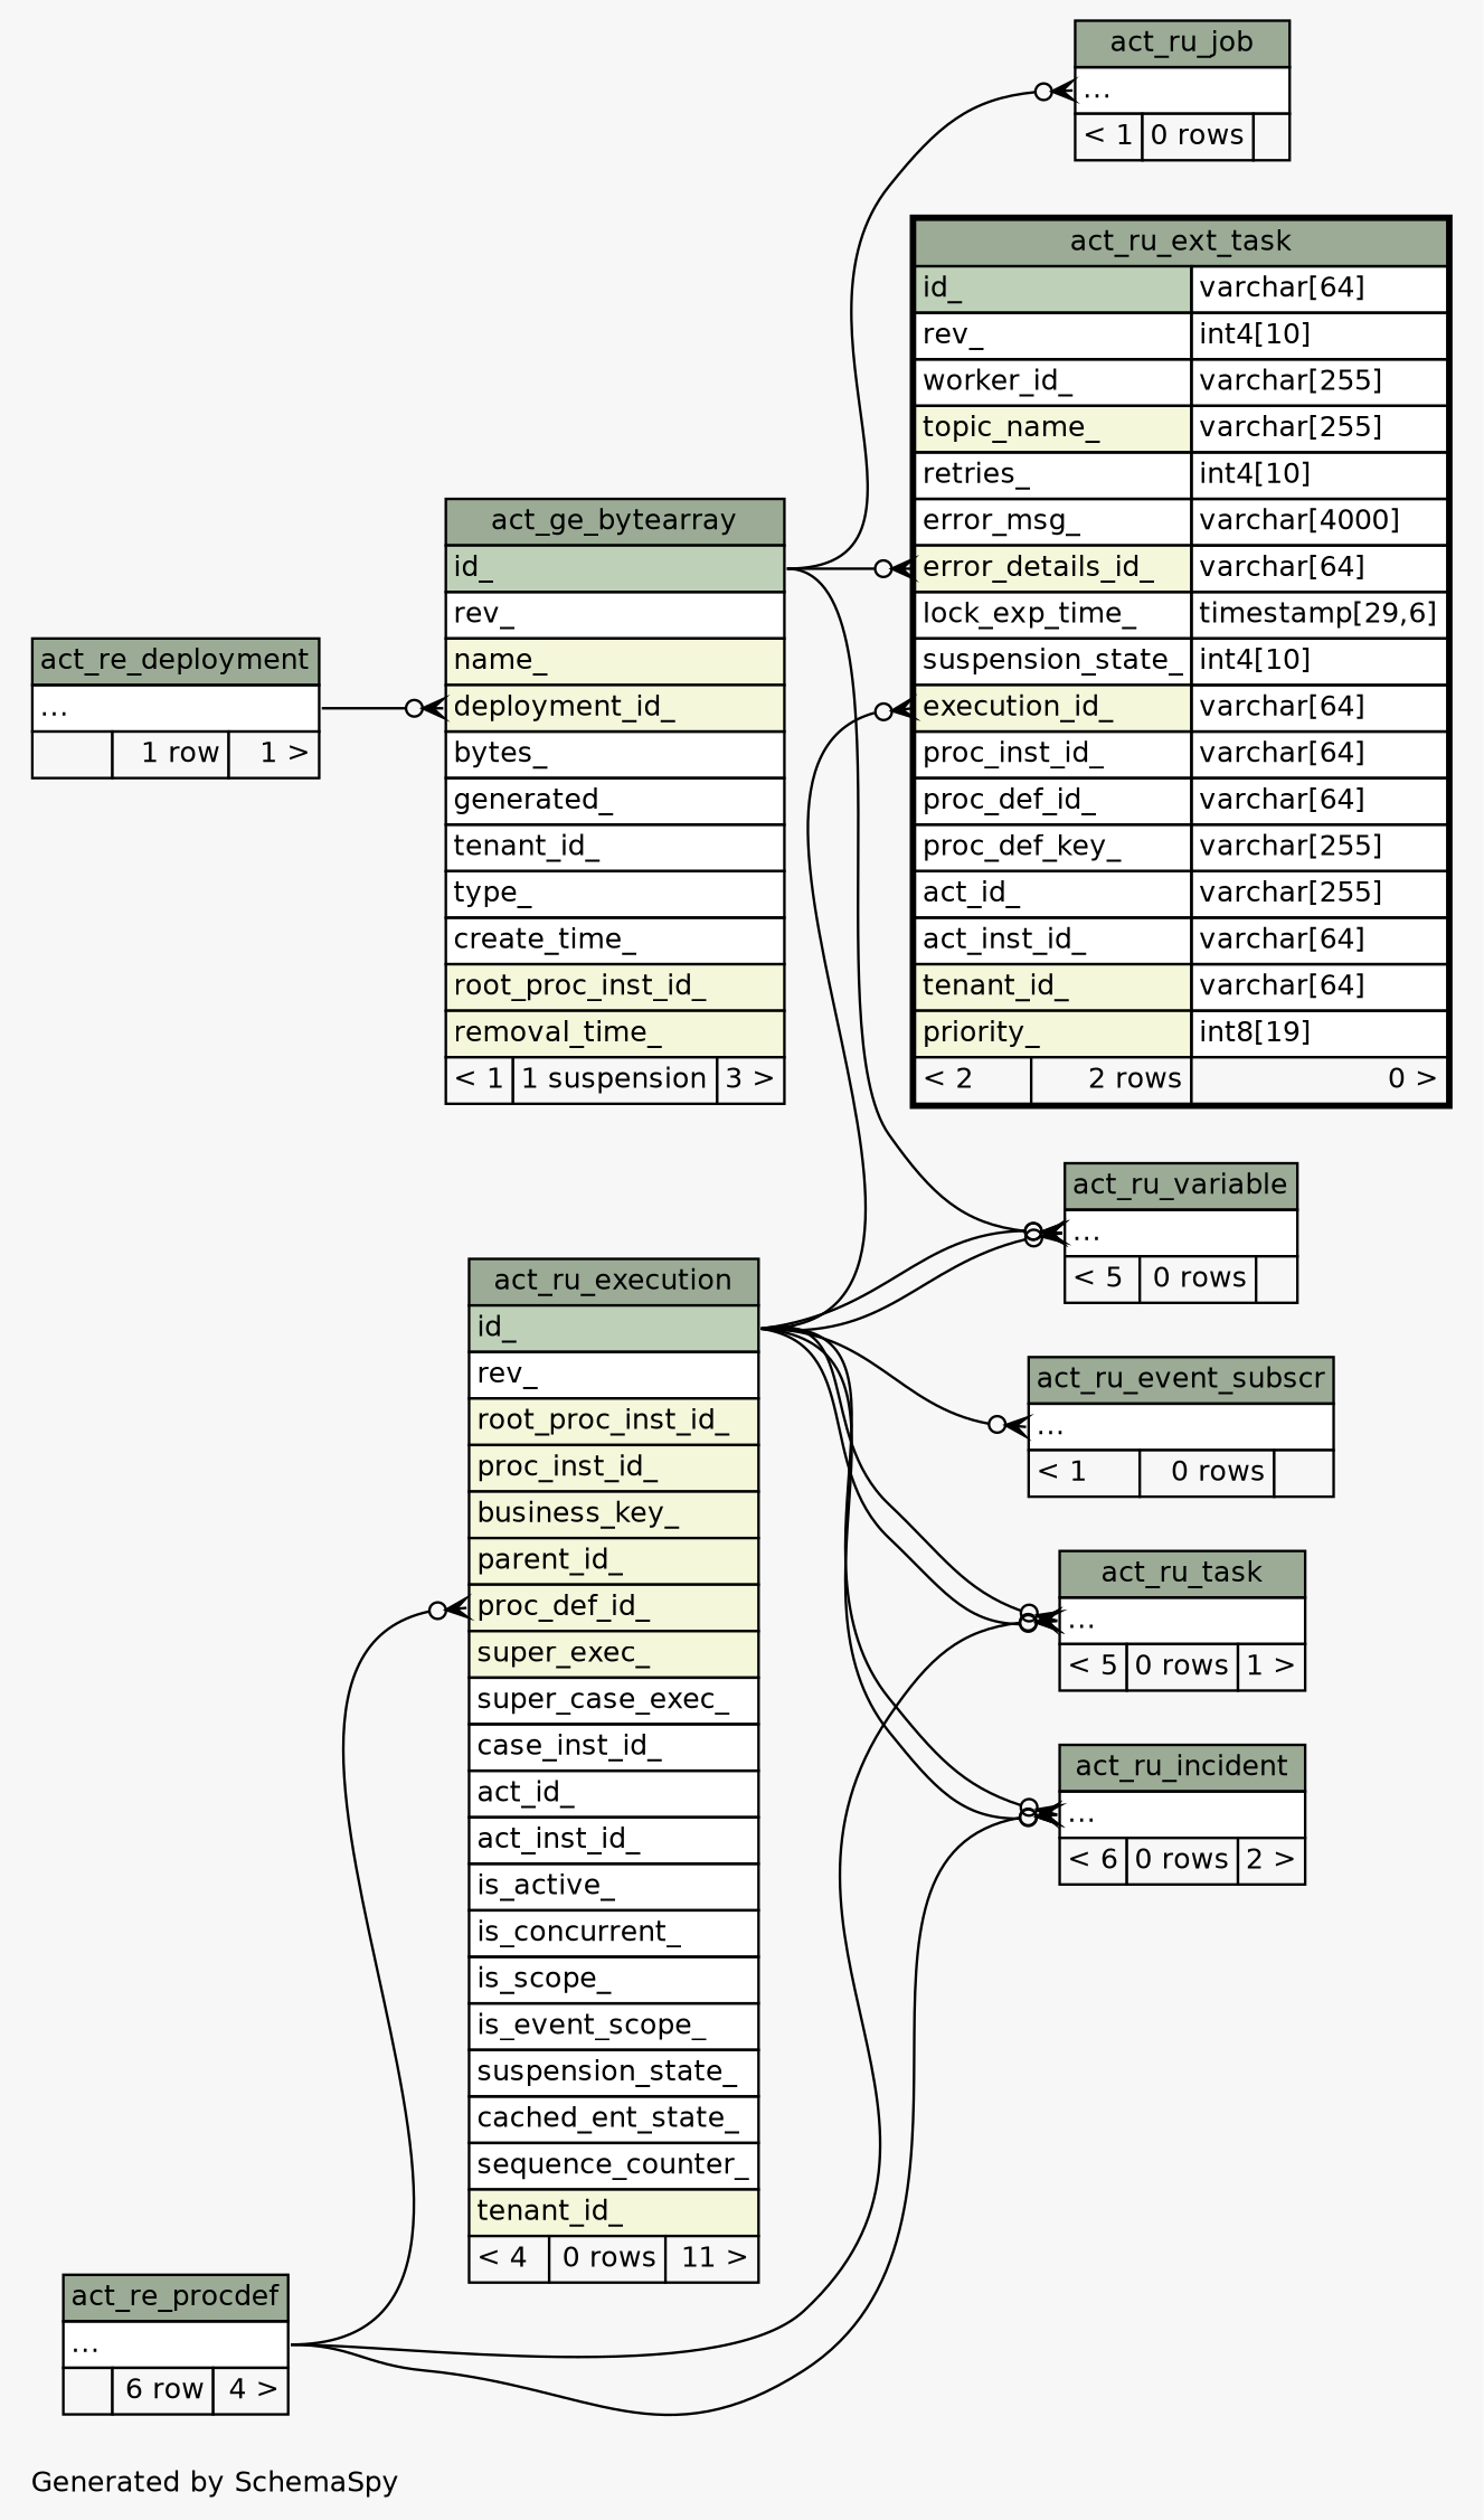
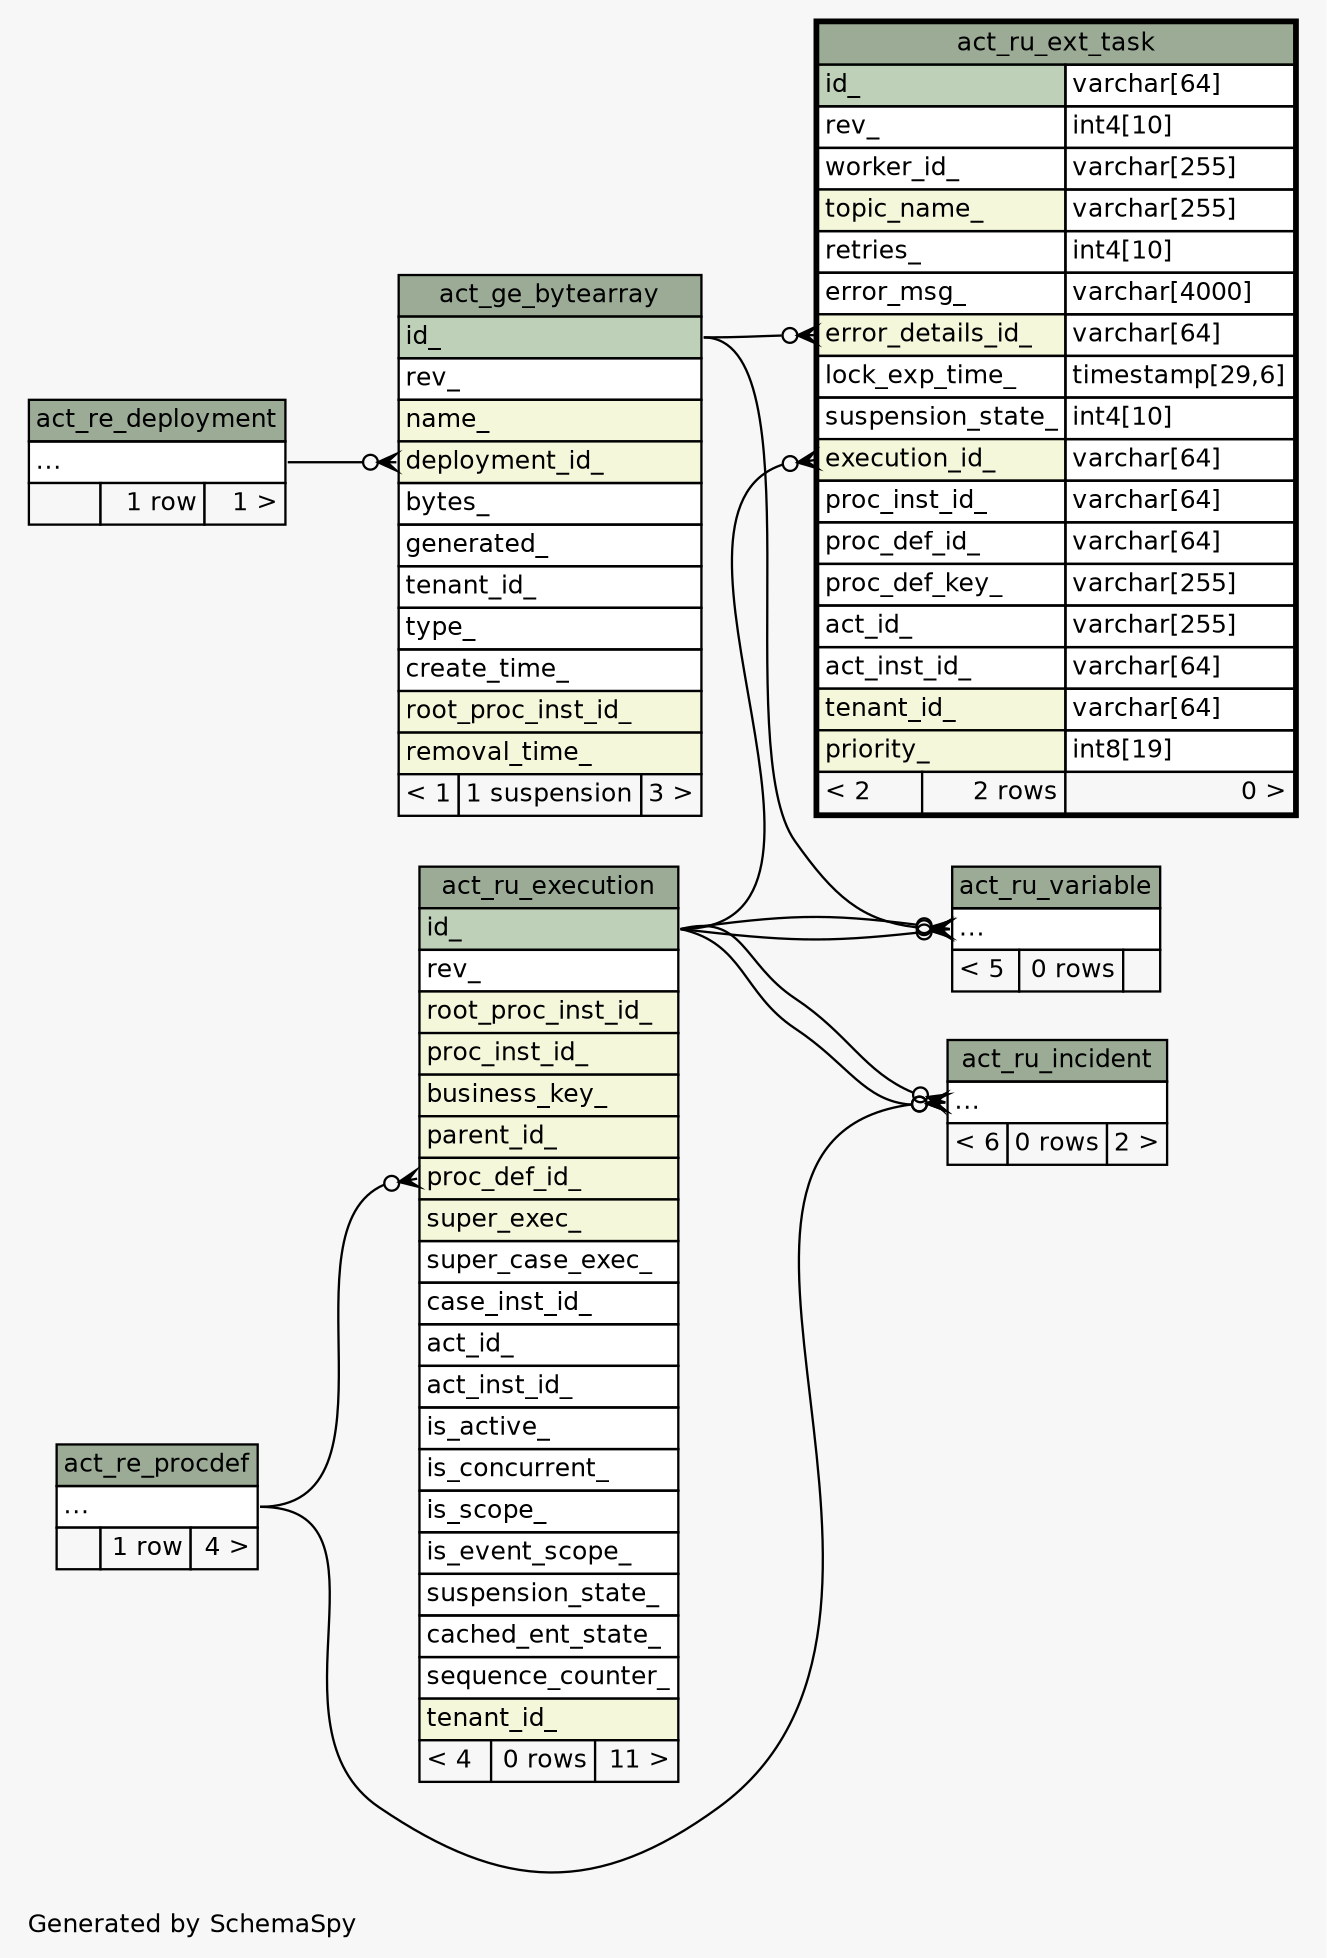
  digraph {
    bgcolor="#f7f7f7"
    fontname=Helvetica
    fontsize=11
    label="\nGenerated by SchemaSpy"
    labeljust=l
    nodesep=0.18
    rankdir=RL
    ranksep=0.46
    node [fontname=Helvetica fontsize=11 shape=plaintext]
    edge [arrowhead=none arrowsize=0.8 arrowtail=crowodot dir=back headport="id_:e" tailport="elipses:w"]
    n1 [label=<     <TABLE BORDER="0" CELLBORDER="1" CELLSPACING="0" BGCOLOR="#ffffff">       <TR><TD COLSPAN="3" BGCOLOR="#9bab96" ALIGN="CENTER">act_ge_bytearray</TD></TR>       <TR><TD PORT="id_" COLSPAN="3" BGCOLOR="#bed1b8" ALIGN="LEFT">id_</TD></TR>       <TR><TD PORT="rev_" COLSPAN="3" ALIGN="LEFT">rev_</TD></TR>       <TR><TD PORT="name_" COLSPAN="3" BGCOLOR="#f4f7da" ALIGN="LEFT">name_</TD></TR>       <TR><TD PORT="deployment_id_" COLSPAN="3" BGCOLOR="#f4f7da" ALIGN="LEFT">deployment_id_</TD></TR>       <TR><TD PORT="bytes_" COLSPAN="3" ALIGN="LEFT">bytes_</TD></TR>       <TR><TD PORT="generated_" COLSPAN="3" ALIGN="LEFT">generated_</TD></TR>       <TR><TD PORT="tenant_id_" COLSPAN="3" ALIGN="LEFT">tenant_id_</TD></TR>       <TR><TD PORT="type_" COLSPAN="3" ALIGN="LEFT">type_</TD></TR>       <TR><TD PORT="create_time_" COLSPAN="3" ALIGN="LEFT">create_time_</TD></TR>       <TR><TD PORT="root_proc_inst_id_" COLSPAN="3" BGCOLOR="#f4f7da" ALIGN="LEFT">root_proc_inst_id_</TD></TR>       <TR><TD PORT="removal_time_" COLSPAN="3" BGCOLOR="#f4f7da" ALIGN="LEFT">removal_time_</TD></TR>       <TR><TD ALIGN="LEFT" BGCOLOR="#f7f7f7">&lt; 1</TD><TD ALIGN="RIGHT" BGCOLOR="#f7f7f7">1 suspension</TD><TD ALIGN="RIGHT" BGCOLOR="#f7f7f7">3 &gt;</TD></TR>     </TABLE>>]
    n2 [label=<     <TABLE BORDER="0" CELLBORDER="1" CELLSPACING="0" BGCOLOR="#ffffff">       <TR><TD COLSPAN="3" BGCOLOR="#9bab96" ALIGN="CENTER">act_re_deployment</TD></TR>       <TR><TD PORT="elipses" COLSPAN="3" ALIGN="LEFT">...</TD></TR>       <TR><TD ALIGN="LEFT" BGCOLOR="#f7f7f7">  </TD><TD ALIGN="RIGHT" BGCOLOR="#f7f7f7">1 row</TD><TD ALIGN="RIGHT" BGCOLOR="#f7f7f7">1 &gt;</TD></TR>     </TABLE>>]
-   n3 [label=<     <TABLE BORDER="0" CELLBORDER="1" CELLSPACING="0" BGCOLOR="#ffffff">       <TR><TD COLSPAN="3" BGCOLOR="#9bab96" ALIGN="CENTER">act_ru_event_subscr</TD></TR>       <TR><TD PORT="elipses" COLSPAN="3" ALIGN="LEFT">...</TD></TR>       <TR><TD ALIGN="LEFT" BGCOLOR="#f7f7f7">&lt; 1</TD><TD ALIGN="RIGHT" BGCOLOR="#f7f7f7">0 rows</TD><TD ALIGN="RIGHT" BGCOLOR="#f7f7f7">  </TD></TR>     </TABLE>>]
    n4 [label=<     <TABLE BORDER="0" CELLBORDER="1" CELLSPACING="0" BGCOLOR="#ffffff">       <TR><TD COLSPAN="3" BGCOLOR="#9bab96" ALIGN="CENTER">act_ru_execution</TD></TR>       <TR><TD PORT="id_" COLSPAN="3" BGCOLOR="#bed1b8" ALIGN="LEFT">id_</TD></TR>       <TR><TD PORT="rev_" COLSPAN="3" ALIGN="LEFT">rev_</TD></TR>       <TR><TD PORT="root_proc_inst_id_" COLSPAN="3" BGCOLOR="#f4f7da" ALIGN="LEFT">root_proc_inst_id_</TD></TR>       <TR><TD PORT="proc_inst_id_" COLSPAN="3" BGCOLOR="#f4f7da" ALIGN="LEFT">proc_inst_id_</TD></TR>       <TR><TD PORT="business_key_" COLSPAN="3" BGCOLOR="#f4f7da" ALIGN="LEFT">business_key_</TD></TR>       <TR><TD PORT="parent_id_" COLSPAN="3" BGCOLOR="#f4f7da" ALIGN="LEFT">parent_id_</TD></TR>       <TR><TD PORT="proc_def_id_" COLSPAN="3" BGCOLOR="#f4f7da" ALIGN="LEFT">proc_def_id_</TD></TR>       <TR><TD PORT="super_exec_" COLSPAN="3" BGCOLOR="#f4f7da" ALIGN="LEFT">super_exec_</TD></TR>       <TR><TD PORT="super_case_exec_" COLSPAN="3" ALIGN="LEFT">super_case_exec_</TD></TR>       <TR><TD PORT="case_inst_id_" COLSPAN="3" ALIGN="LEFT">case_inst_id_</TD></TR>       <TR><TD PORT="act_id_" COLSPAN="3" ALIGN="LEFT">act_id_</TD></TR>       <TR><TD PORT="act_inst_id_" COLSPAN="3" ALIGN="LEFT">act_inst_id_</TD></TR>       <TR><TD PORT="is_active_" COLSPAN="3" ALIGN="LEFT">is_active_</TD></TR>       <TR><TD PORT="is_concurrent_" COLSPAN="3" ALIGN="LEFT">is_concurrent_</TD></TR>       <TR><TD PORT="is_scope_" COLSPAN="3" ALIGN="LEFT">is_scope_</TD></TR>       <TR><TD PORT="is_event_scope_" COLSPAN="3" ALIGN="LEFT">is_event_scope_</TD></TR>       <TR><TD PORT="suspension_state_" COLSPAN="3" ALIGN="LEFT">suspension_state_</TD></TR>       <TR><TD PORT="cached_ent_state_" COLSPAN="3" ALIGN="LEFT">cached_ent_state_</TD></TR>       <TR><TD PORT="sequence_counter_" COLSPAN="3" ALIGN="LEFT">sequence_counter_</TD></TR>       <TR><TD PORT="tenant_id_" COLSPAN="3" BGCOLOR="#f4f7da" ALIGN="LEFT">tenant_id_</TD></TR>       <TR><TD ALIGN="LEFT" BGCOLOR="#f7f7f7">&lt; 4</TD><TD ALIGN="RIGHT" BGCOLOR="#f7f7f7">0 rows</TD><TD ALIGN="RIGHT" BGCOLOR="#f7f7f7">11 &gt;</TD></TR>     </TABLE>>]
-   n5 [label=<     <TABLE BORDER="0" CELLBORDER="1" CELLSPACING="0" BGCOLOR="#ffffff">       <TR><TD COLSPAN="3" BGCOLOR="#9bab96" ALIGN="CENTER">act_re_procdef</TD></TR>       <TR><TD PORT="elipses" COLSPAN="3" ALIGN="LEFT">...</TD></TR>       <TR><TD ALIGN="LEFT" BGCOLOR="#f7f7f7">  </TD><TD ALIGN="RIGHT" BGCOLOR="#f7f7f7">6 row</TD><TD ALIGN="RIGHT" BGCOLOR="#f7f7f7">4 &gt;</TD></TR>     </TABLE>>]
+   n5 [label=<     <TABLE BORDER="0" CELLBORDER="1" CELLSPACING="0" BGCOLOR="#ffffff">       <TR><TD COLSPAN="3" BGCOLOR="#9bab96" ALIGN="CENTER">act_re_procdef</TD></TR>       <TR><TD PORT="elipses" COLSPAN="3" ALIGN="LEFT">...</TD></TR>       <TR><TD ALIGN="LEFT" BGCOLOR="#f7f7f7">  </TD><TD ALIGN="RIGHT" BGCOLOR="#f7f7f7">1 row</TD><TD ALIGN="RIGHT" BGCOLOR="#f7f7f7">4 &gt;</TD></TR>     </TABLE>>]
    n6 [label=<     <TABLE BORDER="2" CELLBORDER="1" CELLSPACING="0" BGCOLOR="#ffffff">       <TR><TD COLSPAN="3" BGCOLOR="#9bab96" ALIGN="CENTER">act_ru_ext_task</TD></TR>       <TR><TD PORT="id_" COLSPAN="2" BGCOLOR="#bed1b8" ALIGN="LEFT">id_</TD><TD PORT="id_.type" ALIGN="LEFT">varchar[64]</TD></TR>       <TR><TD PORT="rev_" COLSPAN="2" ALIGN="LEFT">rev_</TD><TD PORT="rev_.type" ALIGN="LEFT">int4[10]</TD></TR>       <TR><TD PORT="worker_id_" COLSPAN="2" ALIGN="LEFT">worker_id_</TD><TD PORT="worker_id_.type" ALIGN="LEFT">varchar[255]</TD></TR>       <TR><TD PORT="topic_name_" COLSPAN="2" BGCOLOR="#f4f7da" ALIGN="LEFT">topic_name_</TD><TD PORT="topic_name_.type" ALIGN="LEFT">varchar[255]</TD></TR>       <TR><TD PORT="retries_" COLSPAN="2" ALIGN="LEFT">retries_</TD><TD PORT="retries_.type" ALIGN="LEFT">int4[10]</TD></TR>       <TR><TD PORT="error_msg_" COLSPAN="2" ALIGN="LEFT">error_msg_</TD><TD PORT="error_msg_.type" ALIGN="LEFT">varchar[4000]</TD></TR>       <TR><TD PORT="error_details_id_" COLSPAN="2" BGCOLOR="#f4f7da" ALIGN="LEFT">error_details_id_</TD><TD PORT="error_details_id_.type" ALIGN="LEFT">varchar[64]</TD></TR>       <TR><TD PORT="lock_exp_time_" COLSPAN="2" ALIGN="LEFT">lock_exp_time_</TD><TD PORT="lock_exp_time_.type" ALIGN="LEFT">timestamp[29,6]</TD></TR>       <TR><TD PORT="suspension_state_" COLSPAN="2" ALIGN="LEFT">suspension_state_</TD><TD PORT="suspension_state_.type" ALIGN="LEFT">int4[10]</TD></TR>       <TR><TD PORT="execution_id_" COLSPAN="2" BGCOLOR="#f4f7da" ALIGN="LEFT">execution_id_</TD><TD PORT="execution_id_.type" ALIGN="LEFT">varchar[64]</TD></TR>       <TR><TD PORT="proc_inst_id_" COLSPAN="2" ALIGN="LEFT">proc_inst_id_</TD><TD PORT="proc_inst_id_.type" ALIGN="LEFT">varchar[64]</TD></TR>       <TR><TD PORT="proc_def_id_" COLSPAN="2" ALIGN="LEFT">proc_def_id_</TD><TD PORT="proc_def_id_.type" ALIGN="LEFT">varchar[64]</TD></TR>       <TR><TD PORT="proc_def_key_" COLSPAN="2" ALIGN="LEFT">proc_def_key_</TD><TD PORT="proc_def_key_.type" ALIGN="LEFT">varchar[255]</TD></TR>       <TR><TD PORT="act_id_" COLSPAN="2" ALIGN="LEFT">act_id_</TD><TD PORT="act_id_.type" ALIGN="LEFT">varchar[255]</TD></TR>       <TR><TD PORT="act_inst_id_" COLSPAN="2" ALIGN="LEFT">act_inst_id_</TD><TD PORT="act_inst_id_.type" ALIGN="LEFT">varchar[64]</TD></TR>       <TR><TD PORT="tenant_id_" COLSPAN="2" BGCOLOR="#f4f7da" ALIGN="LEFT">tenant_id_</TD><TD PORT="tenant_id_.type" ALIGN="LEFT">varchar[64]</TD></TR>       <TR><TD PORT="priority_" COLSPAN="2" BGCOLOR="#f4f7da" ALIGN="LEFT">priority_</TD><TD PORT="priority_.type" ALIGN="LEFT">int8[19]</TD></TR>       <TR><TD ALIGN="LEFT" BGCOLOR="#f7f7f7">&lt; 2</TD><TD ALIGN="RIGHT" BGCOLOR="#f7f7f7">2 rows</TD><TD ALIGN="RIGHT" BGCOLOR="#f7f7f7">0 &gt;</TD></TR>     </TABLE>>]
    n7 [label=<     <TABLE BORDER="0" CELLBORDER="1" CELLSPACING="0" BGCOLOR="#ffffff">       <TR><TD COLSPAN="3" BGCOLOR="#9bab96" ALIGN="CENTER">act_ru_incident</TD></TR>       <TR><TD PORT="elipses" COLSPAN="3" ALIGN="LEFT">...</TD></TR>       <TR><TD ALIGN="LEFT" BGCOLOR="#f7f7f7">&lt; 6</TD><TD ALIGN="RIGHT" BGCOLOR="#f7f7f7">0 rows</TD><TD ALIGN="RIGHT" BGCOLOR="#f7f7f7">2 &gt;</TD></TR>     </TABLE>>]
-   n8 [label=<     <TABLE BORDER="0" CELLBORDER="1" CELLSPACING="0" BGCOLOR="#ffffff">       <TR><TD COLSPAN="3" BGCOLOR="#9bab96" ALIGN="CENTER">act_ru_job</TD></TR>       <TR><TD PORT="elipses" COLSPAN="3" ALIGN="LEFT">...</TD></TR>       <TR><TD ALIGN="LEFT" BGCOLOR="#f7f7f7">&lt; 1</TD><TD ALIGN="RIGHT" BGCOLOR="#f7f7f7">0 rows</TD><TD ALIGN="RIGHT" BGCOLOR="#f7f7f7">  </TD></TR>     </TABLE>>]
-   n9 [label=<     <TABLE BORDER="0" CELLBORDER="1" CELLSPACING="0" BGCOLOR="#ffffff">       <TR><TD COLSPAN="3" BGCOLOR="#9bab96" ALIGN="CENTER">act_ru_task</TD></TR>       <TR><TD PORT="elipses" COLSPAN="3" ALIGN="LEFT">...</TD></TR>       <TR><TD ALIGN="LEFT" BGCOLOR="#f7f7f7">&lt; 5</TD><TD ALIGN="RIGHT" BGCOLOR="#f7f7f7">0 rows</TD><TD ALIGN="RIGHT" BGCOLOR="#f7f7f7">1 &gt;</TD></TR>     </TABLE>>]
    n10 [label=<     <TABLE BORDER="0" CELLBORDER="1" CELLSPACING="0" BGCOLOR="#ffffff">       <TR><TD COLSPAN="3" BGCOLOR="#9bab96" ALIGN="CENTER">act_ru_variable</TD></TR>       <TR><TD PORT="elipses" COLSPAN="3" ALIGN="LEFT">...</TD></TR>       <TR><TD ALIGN="LEFT" BGCOLOR="#f7f7f7">&lt; 5</TD><TD ALIGN="RIGHT" BGCOLOR="#f7f7f7">0 rows</TD><TD ALIGN="RIGHT" BGCOLOR="#f7f7f7">  </TD></TR>     </TABLE>>]
    n1 -> n2 [headport="elipses:e" tailport="deployment_id_:w"]
-   n3 -> n4
    n4 -> n5 [headport="elipses:e" tailport="proc_def_id_:w"]
    n6 -> n1 [tailport="error_details_id_:w"]
    n6 -> n4 [tailport="execution_id_:w"]
    n7 -> n4
    n7 -> n4
    n7 -> n5 [headport="elipses:e"]
-   n8 -> n1
-   n9 -> n4
-   n9 -> n4
-   n9 -> n5 [headport="elipses:e"]
    n10 -> n1
    n10 -> n4
    n10 -> n4
  }
